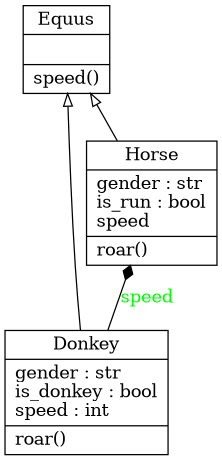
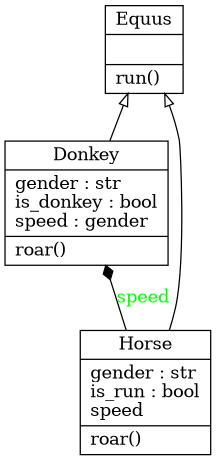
  digraph {
    rankdir=BT
    node [shape=record]
    edge [arrowhead=empty arrowtail=none]
-   n1 [label="{Donkey|gender : str\lis_donkey : bool\lspeed : int\l|roar()\l}"]
-   n2 [label="{Equus|\l|speed()\l}"]
+   n1 [label="{Donkey|gender : str\lis_donkey : bool\lspeed : gender\l|roar()\l}"]
+   n2 [label="{Equus|\l|run()\l}"]
    n3 [label="{Horse|gender : str\lis_run : bool\lspeed\l|roar()\l}"]
    n1 -> n2
-   n1 -> n3 [arrowhead=diamond fontcolor=green label=speed style=solid]
+   n3 -> n1 [arrowhead=diamond fontcolor=green label=speed style=solid]
    n3 -> n2
  }
